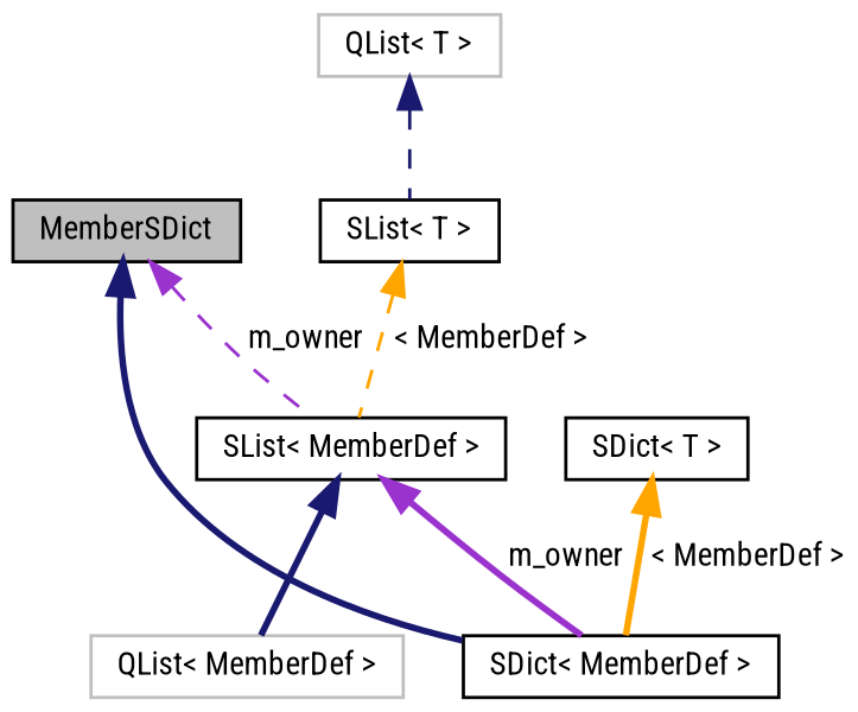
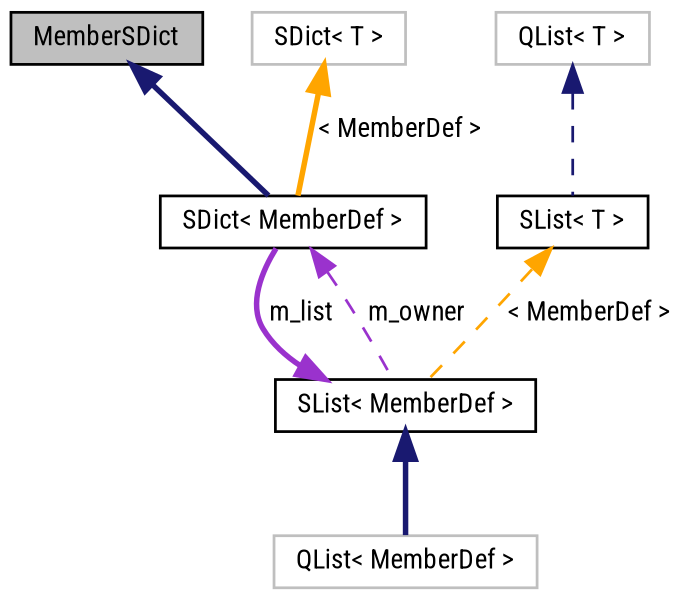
  digraph {
    fontname="Roboto Condensed"
    node [color=black fillcolor=white fontname="Roboto Condensed" fontsize=10 shape=record style=filled]
    edge [color=midnightblue dir=back fontname="Roboto Condensed" fontsize=10 labelfontname=Helvetica labelfontsize=10 style=bold]
    n1 [fillcolor=grey75 fontcolor=black height=0.2 label=MemberSDict width=0.4]
    n2 [height=0.2 label="SDict\< MemberDef \>" width=0.4]
    n3 [height=0.2 label="SList\< MemberDef \>" width=0.4]
    n4 [color=grey75 height=0.2 label="QList\< MemberDef \>" width=0.4]
    n5 [height=0.2 label="SList\< T \>" width=0.4]
    n6 [color=grey75 height=0.2 label="QList\< T \>" width=0.4]
-   n7 [height=0.2 label="SDict\< T \>" width=0.4]
+   n7 [color=grey75 height=0.2 label="SDict\< T \>" width=0.4]
    n1 -> n2
-   n1 -> n3 [color=darkorchid3 label=" m_owner" style=dashed]
-   n3 -> n2 [color=darkorchid3 label=" m_owner"]
+   n2 -> n3 [color=darkorchid3 label=" m_owner" style=dashed]
+   n3 -> n2 [color=darkorchid3 label=" m_list"]
    n3 -> n4
    n5 -> n3 [color=orange label=" \< MemberDef \>" style=dashed]
    n6 -> n5 [style=dashed]
    n7 -> n2 [color=orange label=" \< MemberDef \>"]
  }
